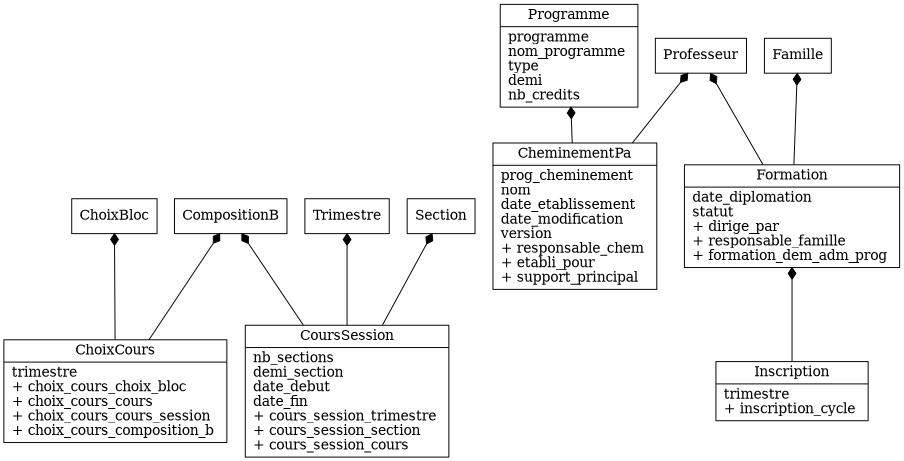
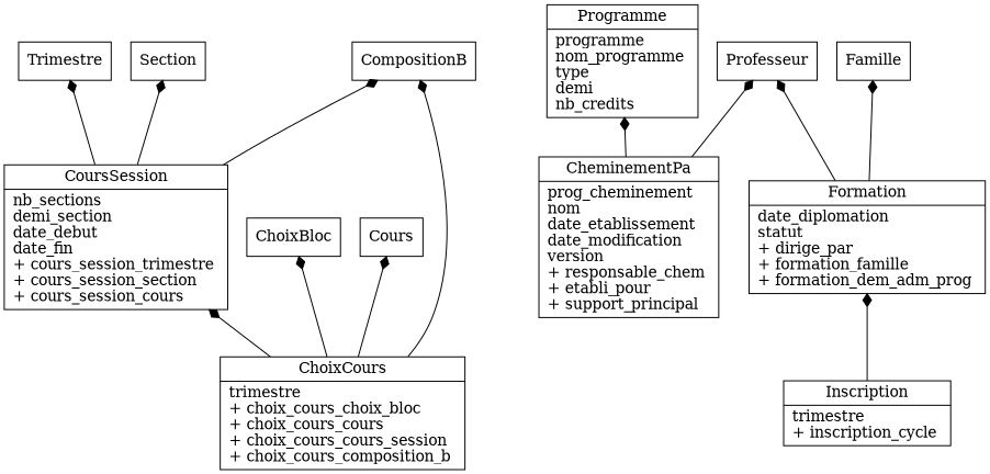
  digraph {
    fontname=Helvetica
    fontsize=8
    rankdir=BT
    node [shape=record]
    edge [arrowhead=diamond arrowtail=none dir=both]
    n1 [label="{ChoixCours|trimestre \l+ choix_cours_choix_bloc \l+ choix_cours_cours \l+ choix_cours_cours_session \l+ choix_cours_composition_b \l}"]
    n2 [label="{CoursSession|nb_sections \ldemi_section \ldate_debut \ldate_fin \l+ cours_session_trimestre \l+ cours_session_section \l+ cours_session_cours \l}"]
    n3 [label="{CheminementPa|prog_cheminement \lnom \ldate_etablissement \ldate_modification \lversion \l+ responsable_chem \l+ etabli_pour \l+ support_principal \l}"]
    n4 [label="{Programme|programme \lnom_programme \ltype \ldemi \lnb_credits \l}"]
    n5 [label="{Inscription|trimestre \l+ inscription_cycle \l}"]
-   n6 [label="{Formation|date_diplomation \lstatut \l+ dirige_par \l+ responsable_famille \l+ formation_dem_adm_prog \l}"]
+   n6 [label="{Formation|date_diplomation \lstatut \l+ dirige_par \l+ formation_famille \l+ formation_dem_adm_prog \l}"]
    ChoixBloc
+   Cours
    CompositionB
    Trimestre
    Section
    Professeur
    Famille
    subgraph sub_1 {
      label=Incripcion
      n1
      n2
      n3
      n4
      n5
      n6
    }
+   n1 -> n2
    n1 -> ChoixBloc
+   n1 -> Cours
    n1 -> CompositionB
    n2 -> CompositionB
    n2 -> Trimestre
    n2 -> Section
    n3 -> n4
    n3 -> Professeur
    n5 -> n6
    n6 -> Professeur
    n6 -> Famille
  }
